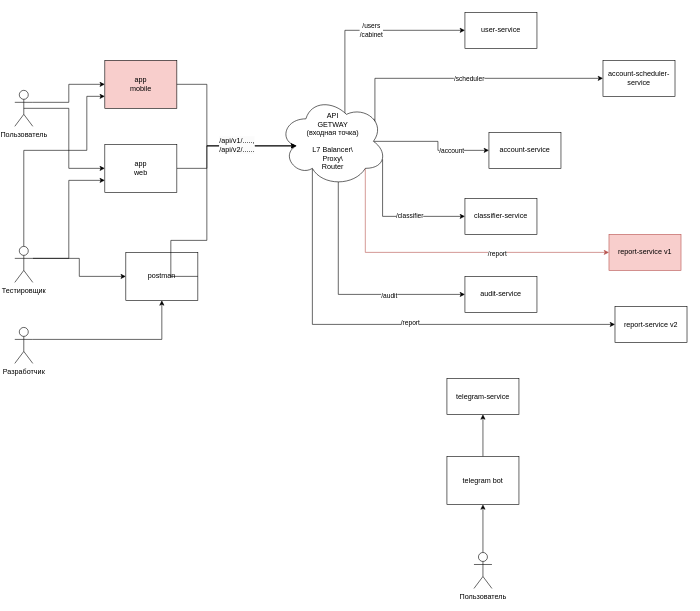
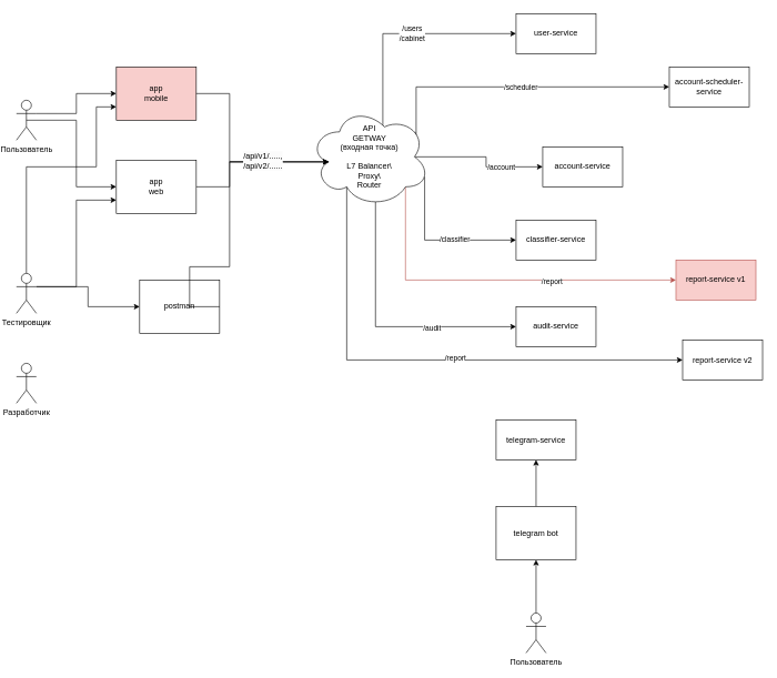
  <mxCell id="0" />
  <mxCell id="1" parent="0" />
  <mxCell id="2" style="edgeStyle=orthogonalEdgeStyle;rounded=0;orthogonalLoop=1;jettySize=auto;html=1;exitX=1;exitY=0.333;exitDx=0;exitDy=0;exitPerimeter=0;entryX=0;entryY=0.5;entryDx=0;entryDy=0;" parent="1" source="4" target="5" edge="1"><mxGeometry relative="1" as="geometry" /></mxCell>
  <mxCell id="3" style="edgeStyle=orthogonalEdgeStyle;rounded=0;orthogonalLoop=1;jettySize=auto;html=1;exitX=0.5;exitY=0.5;exitDx=0;exitDy=0;exitPerimeter=0;entryX=0;entryY=0.5;entryDx=0;entryDy=0;" parent="1" source="4" target="7" edge="1"><mxGeometry relative="1" as="geometry" /></mxCell>
  <mxCell id="4" value="Пользователь&lt;div&gt;&lt;br&gt;&lt;/div&gt;" style="shape=umlActor;verticalLabelPosition=bottom;verticalAlign=top;html=1;outlineConnect=0;" parent="1" vertex="1"><mxGeometry x="20" y="150" width="30" height="60" as="geometry" /></mxCell>
  <mxCell id="5" value="app&lt;div&gt;mobile&lt;/div&gt;" style="rounded=0;whiteSpace=wrap;html=1;fillColor=#f8cecc;" parent="1" vertex="1"><mxGeometry x="170" y="100" width="120" height="80" as="geometry" /></mxCell>
  <mxCell id="6" style="edgeStyle=orthogonalEdgeStyle;rounded=0;orthogonalLoop=1;jettySize=auto;html=1;exitX=1;exitY=0.5;exitDx=0;exitDy=0;entryX=0.16;entryY=0.55;entryDx=0;entryDy=0;entryPerimeter=0;" parent="1" source="7" target="24" edge="1"><mxGeometry relative="1" as="geometry"><mxPoint x="420" y="200" as="targetPoint" /><Array as="points"><mxPoint x="340" y="280" /><mxPoint x="340" y="243" /></Array></mxGeometry></mxCell>
  <mxCell id="7" value="app&lt;div&gt;web&lt;/div&gt;" style="rounded=0;whiteSpace=wrap;html=1;" parent="1" vertex="1"><mxGeometry x="170" y="240" width="120" height="80" as="geometry" /></mxCell>
  <mxCell id="8" style="edgeStyle=orthogonalEdgeStyle;rounded=0;orthogonalLoop=1;jettySize=auto;html=1;exitX=0.5;exitY=0;exitDx=0;exitDy=0;entryX=0.5;entryY=1;entryDx=0;entryDy=0;" parent="1" source="9" target="35" edge="1"><mxGeometry relative="1" as="geometry" /></mxCell>
  <mxCell id="9" value="telegram bot" style="rounded=0;whiteSpace=wrap;html=1;" parent="1" vertex="1"><mxGeometry x="740" y="760" width="120" height="80" as="geometry" /></mxCell>
  <mxCell id="10" style="edgeStyle=orthogonalEdgeStyle;rounded=0;orthogonalLoop=1;jettySize=auto;html=1;exitX=0.875;exitY=0.5;exitDx=0;exitDy=0;exitPerimeter=0;" parent="1" source="24" target="30" edge="1"><mxGeometry relative="1" as="geometry" /></mxCell>
  <mxCell id="11" value="/account" style="edgeLabel;html=1;align=center;verticalAlign=middle;resizable=0;points=[];" parent="10" vertex="1" connectable="0"><mxGeometry x="0.386" relative="1" as="geometry"><mxPoint x="1" as="offset" /></mxGeometry></mxCell>
  <mxCell id="12" style="edgeStyle=orthogonalEdgeStyle;rounded=0;orthogonalLoop=1;jettySize=auto;html=1;exitX=0.96;exitY=0.7;exitDx=0;exitDy=0;exitPerimeter=0;entryX=0;entryY=0.5;entryDx=0;entryDy=0;" parent="1" source="24" target="31" edge="1"><mxGeometry relative="1" as="geometry"><Array as="points"><mxPoint x="633" y="360" /></Array></mxGeometry></mxCell>
  <mxCell id="13" value="/classifier" style="edgeLabel;html=1;align=center;verticalAlign=middle;resizable=0;points=[];" parent="12" vertex="1" connectable="0"><mxGeometry x="0.203" y="2" relative="1" as="geometry"><mxPoint as="offset" /></mxGeometry></mxCell>
  <mxCell id="14" style="edgeStyle=orthogonalEdgeStyle;rounded=0;orthogonalLoop=1;jettySize=auto;html=1;exitX=0.55;exitY=0.95;exitDx=0;exitDy=0;exitPerimeter=0;entryX=0;entryY=0.5;entryDx=0;entryDy=0;" parent="1" source="24" target="32" edge="1"><mxGeometry relative="1" as="geometry"><Array as="points"><mxPoint x="559" y="490" /></Array></mxGeometry></mxCell>
  <mxCell id="15" value="/audit" style="edgeLabel;html=1;align=center;verticalAlign=middle;resizable=0;points=[];" parent="14" vertex="1" connectable="0"><mxGeometry x="0.365" y="-2" relative="1" as="geometry"><mxPoint as="offset" /></mxGeometry></mxCell>
  <mxCell id="16" style="edgeStyle=orthogonalEdgeStyle;rounded=0;orthogonalLoop=1;jettySize=auto;html=1;exitX=0.8;exitY=0.8;exitDx=0;exitDy=0;exitPerimeter=0;entryX=0;entryY=0.5;entryDx=0;entryDy=0;fillColor=#f8cecc;strokeColor=#b85450;" parent="1" source="24" target="33" edge="1"><mxGeometry relative="1" as="geometry"><Array as="points"><mxPoint x="604" y="420" /></Array></mxGeometry></mxCell>
  <mxCell id="17" value="/report" style="edgeLabel;html=1;align=center;verticalAlign=middle;resizable=0;points=[];" parent="16" vertex="1" connectable="0"><mxGeometry x="0.315" y="-1" relative="1" as="geometry"><mxPoint as="offset" /></mxGeometry></mxCell>
  <mxCell id="18" style="edgeStyle=orthogonalEdgeStyle;rounded=0;orthogonalLoop=1;jettySize=auto;html=1;exitX=0.625;exitY=0.2;exitDx=0;exitDy=0;exitPerimeter=0;entryX=0;entryY=0.5;entryDx=0;entryDy=0;" parent="1" source="24" target="29" edge="1"><mxGeometry relative="1" as="geometry"><Array as="points"><mxPoint x="570" y="214" /><mxPoint x="570" y="50" /></Array></mxGeometry></mxCell>
  <mxCell id="19" value="/users&lt;div&gt;/cabinet&lt;/div&gt;" style="edgeLabel;html=1;align=center;verticalAlign=middle;resizable=0;points=[];" parent="18" vertex="1" connectable="0"><mxGeometry x="0.197" y="1" relative="1" as="geometry"><mxPoint as="offset" /></mxGeometry></mxCell>
  <mxCell id="20" style="edgeStyle=orthogonalEdgeStyle;rounded=0;orthogonalLoop=1;jettySize=auto;html=1;exitX=0.88;exitY=0.25;exitDx=0;exitDy=0;exitPerimeter=0;entryX=0;entryY=0.5;entryDx=0;entryDy=0;" parent="1" source="24" target="34" edge="1"><mxGeometry relative="1" as="geometry"><Array as="points"><mxPoint x="620" y="220" /><mxPoint x="620" y="130" /></Array></mxGeometry></mxCell>
  <mxCell id="21" value="/scheduler" style="edgeLabel;html=1;align=center;verticalAlign=middle;resizable=0;points=[];" parent="20" vertex="1" connectable="0"><mxGeometry x="0.097" relative="1" as="geometry"><mxPoint as="offset" /></mxGeometry></mxCell>
  <mxCell id="22" style="edgeStyle=orthogonalEdgeStyle;rounded=0;orthogonalLoop=1;jettySize=auto;html=1;exitX=0.31;exitY=0.8;exitDx=0;exitDy=0;exitPerimeter=0;entryX=0;entryY=0.5;entryDx=0;entryDy=0;" parent="1" source="24" target="36" edge="1"><mxGeometry relative="1" as="geometry"><Array as="points"><mxPoint x="516" y="540" /></Array></mxGeometry></mxCell>
  <mxCell id="23" value="/report" style="edgeLabel;html=1;align=center;verticalAlign=middle;resizable=0;points=[];" parent="22" vertex="1" connectable="0"><mxGeometry x="0.106" y="3" relative="1" as="geometry"><mxPoint as="offset" /></mxGeometry></mxCell>
  <mxCell id="24" value="API&lt;div&gt;GETWAY&lt;/div&gt;&lt;div&gt;(входная точка)&lt;/div&gt;&lt;div&gt;&lt;br&gt;&lt;/div&gt;&lt;div&gt;L7 Balancer\&lt;/div&gt;&lt;div&gt;Proxy\&lt;/div&gt;&lt;div&gt;Router&lt;/div&gt;" style="ellipse;shape=cloud;whiteSpace=wrap;html=1;" parent="1" vertex="1"><mxGeometry x="460" y="160" width="180" height="150" as="geometry" /></mxCell>
  <mxCell id="25" style="edgeStyle=orthogonalEdgeStyle;rounded=0;orthogonalLoop=1;jettySize=auto;html=1;exitX=1;exitY=0.5;exitDx=0;exitDy=0;entryX=0.16;entryY=0.55;entryDx=0;entryDy=0;entryPerimeter=0;" parent="1" source="5" target="24" edge="1"><mxGeometry relative="1" as="geometry"><Array as="points"><mxPoint x="340" y="140" /><mxPoint x="340" y="243" /></Array></mxGeometry></mxCell>
  <mxCell id="26" value="postman" style="rounded=0;whiteSpace=wrap;html=1;" parent="1" vertex="1"><mxGeometry x="205" y="420" width="120" height="80" as="geometry" /></mxCell>
  <mxCell id="27" style="edgeStyle=orthogonalEdgeStyle;rounded=0;orthogonalLoop=1;jettySize=auto;html=1;exitX=1;exitY=0.5;exitDx=0;exitDy=0;entryX=0.16;entryY=0.55;entryDx=0;entryDy=0;entryPerimeter=0;" parent="1" source="26" target="24" edge="1"><mxGeometry relative="1" as="geometry"><Array as="points"><mxPoint x="280" y="400" /><mxPoint x="340" y="400" /><mxPoint x="340" y="243" /></Array></mxGeometry></mxCell>
  <mxCell id="28" value="&lt;span style=&quot;font-size: 12px; white-space: normal; background-color: rgb(251, 251, 251);&quot;&gt;/api/v1/.....,&lt;/span&gt;&lt;div&gt;&lt;span style=&quot;font-size: 12px; text-wrap-mode: wrap; background-color: rgb(251, 251, 251);&quot;&gt;/api/v2/......&lt;/span&gt;&lt;/div&gt;" style="edgeLabel;html=1;align=center;verticalAlign=middle;resizable=0;points=[];" parent="27" vertex="1" connectable="0"><mxGeometry x="0.488" y="-5" relative="1" as="geometry"><mxPoint x="21" y="-7" as="offset" /></mxGeometry></mxCell>
  <mxCell id="29" value="user-service" style="rounded=0;whiteSpace=wrap;html=1;" parent="1" vertex="1"><mxGeometry x="770" y="20" width="120" height="60" as="geometry" /></mxCell>
  <mxCell id="30" value="account-service" style="rounded=0;whiteSpace=wrap;html=1;" parent="1" vertex="1"><mxGeometry x="810" y="220" width="120" height="60" as="geometry" /></mxCell>
  <mxCell id="31" value="classifier-service" style="rounded=0;whiteSpace=wrap;html=1;" parent="1" vertex="1"><mxGeometry x="770" y="330" width="120" height="60" as="geometry" /></mxCell>
  <mxCell id="32" value="audit-service" style="rounded=0;whiteSpace=wrap;html=1;" parent="1" vertex="1"><mxGeometry x="770" y="460" width="120" height="60" as="geometry" /></mxCell>
  <mxCell id="33" value="report-service v1" style="rounded=0;whiteSpace=wrap;html=1;fillColor=#f8cecc;strokeColor=#b85450;" parent="1" vertex="1"><mxGeometry x="1010" y="390" width="120" height="60" as="geometry" /></mxCell>
  <mxCell id="34" value="account-scheduler-service" style="rounded=0;whiteSpace=wrap;html=1;" parent="1" vertex="1"><mxGeometry x="1000" y="100" width="120" height="60" as="geometry" /></mxCell>
  <mxCell id="35" value="telegram-service" style="rounded=0;whiteSpace=wrap;html=1;" parent="1" vertex="1"><mxGeometry x="740" y="630" width="120" height="60" as="geometry" /></mxCell>
  <mxCell id="36" value="report-service v2" style="rounded=0;whiteSpace=wrap;html=1;" parent="1" vertex="1"><mxGeometry x="1020" y="510" width="120" height="60" as="geometry" /></mxCell>
  <mxCell id="37" style="edgeStyle=orthogonalEdgeStyle;rounded=0;orthogonalLoop=1;jettySize=auto;html=1;exitX=1;exitY=0.333;exitDx=0;exitDy=0;exitPerimeter=0;entryX=0;entryY=0.75;entryDx=0;entryDy=0;" parent="1" source="40" target="7" edge="1"><mxGeometry relative="1" as="geometry" /></mxCell>
  <mxCell id="38" style="edgeStyle=orthogonalEdgeStyle;rounded=0;orthogonalLoop=1;jettySize=auto;html=1;exitX=0.5;exitY=0;exitDx=0;exitDy=0;exitPerimeter=0;entryX=0;entryY=0.75;entryDx=0;entryDy=0;" parent="1" source="40" target="5" edge="1"><mxGeometry relative="1" as="geometry"><Array as="points"><mxPoint x="35" y="250" /><mxPoint x="140" y="250" /><mxPoint x="140" y="160" /></Array></mxGeometry></mxCell>
  <mxCell id="39" style="edgeStyle=orthogonalEdgeStyle;rounded=0;orthogonalLoop=1;jettySize=auto;html=1;exitX=1;exitY=0.333;exitDx=0;exitDy=0;exitPerimeter=0;entryX=0;entryY=0.5;entryDx=0;entryDy=0;" edge="1" parent="1" source="40" target="26"><mxGeometry relative="1" as="geometry" /></mxCell>
  <mxCell id="40" value="&lt;div&gt;Тестировщик&lt;/div&gt;" style="shape=umlActor;verticalLabelPosition=bottom;verticalAlign=top;html=1;outlineConnect=0;" parent="1" vertex="1"><mxGeometry x="20" y="410" width="30" height="60" as="geometry" /></mxCell>
- <mxCell id="41" style="edgeStyle=orthogonalEdgeStyle;rounded=0;orthogonalLoop=1;jettySize=auto;html=1;exitX=1;exitY=0.333;exitDx=0;exitDy=0;exitPerimeter=0;entryX=0.5;entryY=1;entryDx=0;entryDy=0;" parent="1" source="42" target="26" edge="1"><mxGeometry relative="1" as="geometry" /></mxCell>
  <mxCell id="42" value="Разработчик" style="shape=umlActor;verticalLabelPosition=bottom;verticalAlign=top;html=1;outlineConnect=0;" parent="1" vertex="1"><mxGeometry x="20" y="545" width="30" height="60" as="geometry" /></mxCell>
  <mxCell id="43" style="edgeStyle=orthogonalEdgeStyle;rounded=0;orthogonalLoop=1;jettySize=auto;html=1;exitX=0.5;exitY=0;exitDx=0;exitDy=0;exitPerimeter=0;entryX=0.5;entryY=1;entryDx=0;entryDy=0;" parent="1" source="44" target="9" edge="1"><mxGeometry relative="1" as="geometry" /></mxCell>
  <mxCell id="44" value="Пользователь&lt;div&gt;&lt;br&gt;&lt;/div&gt;" style="shape=umlActor;verticalLabelPosition=bottom;verticalAlign=top;html=1;outlineConnect=0;" parent="1" vertex="1"><mxGeometry x="785" y="920" width="30" height="60" as="geometry" /></mxCell>
